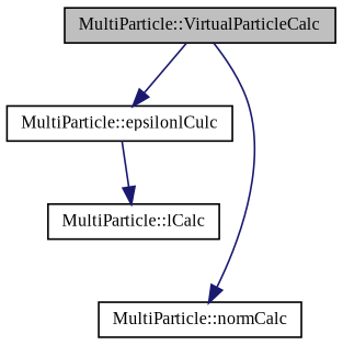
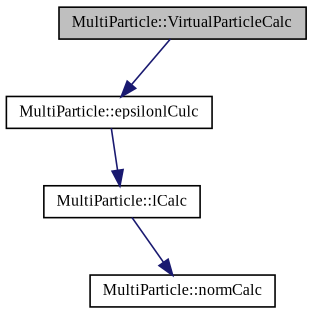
  digraph {
    fontname="Liberation Serif"
    rankdir=TB
    node [color=black fillcolor=white fontname="Liberation Serif" fontsize=10 shape=record style=filled]
    edge [color=midnightblue fontname="Liberation Serif" fontsize=10 labelfontname=Helvetica labelfontsize=10 style=solid]
    n1 [fillcolor=grey75 fontcolor=black height=0.2 label="MultiParticle::VirtualParticleCalc" width=0.4]
    n2 [height=0.2 label="MultiParticle::epsilonlCulc" width=0.4]
    n3 [height=0.2 label="MultiParticle::lCalc" width=0.4]
    n4 [height=0.2 label="MultiParticle::normCalc" width=0.4]
    n1 -> n2
    n2 -> n3
-   n1 -> n4
+   n3 -> n4
  }
